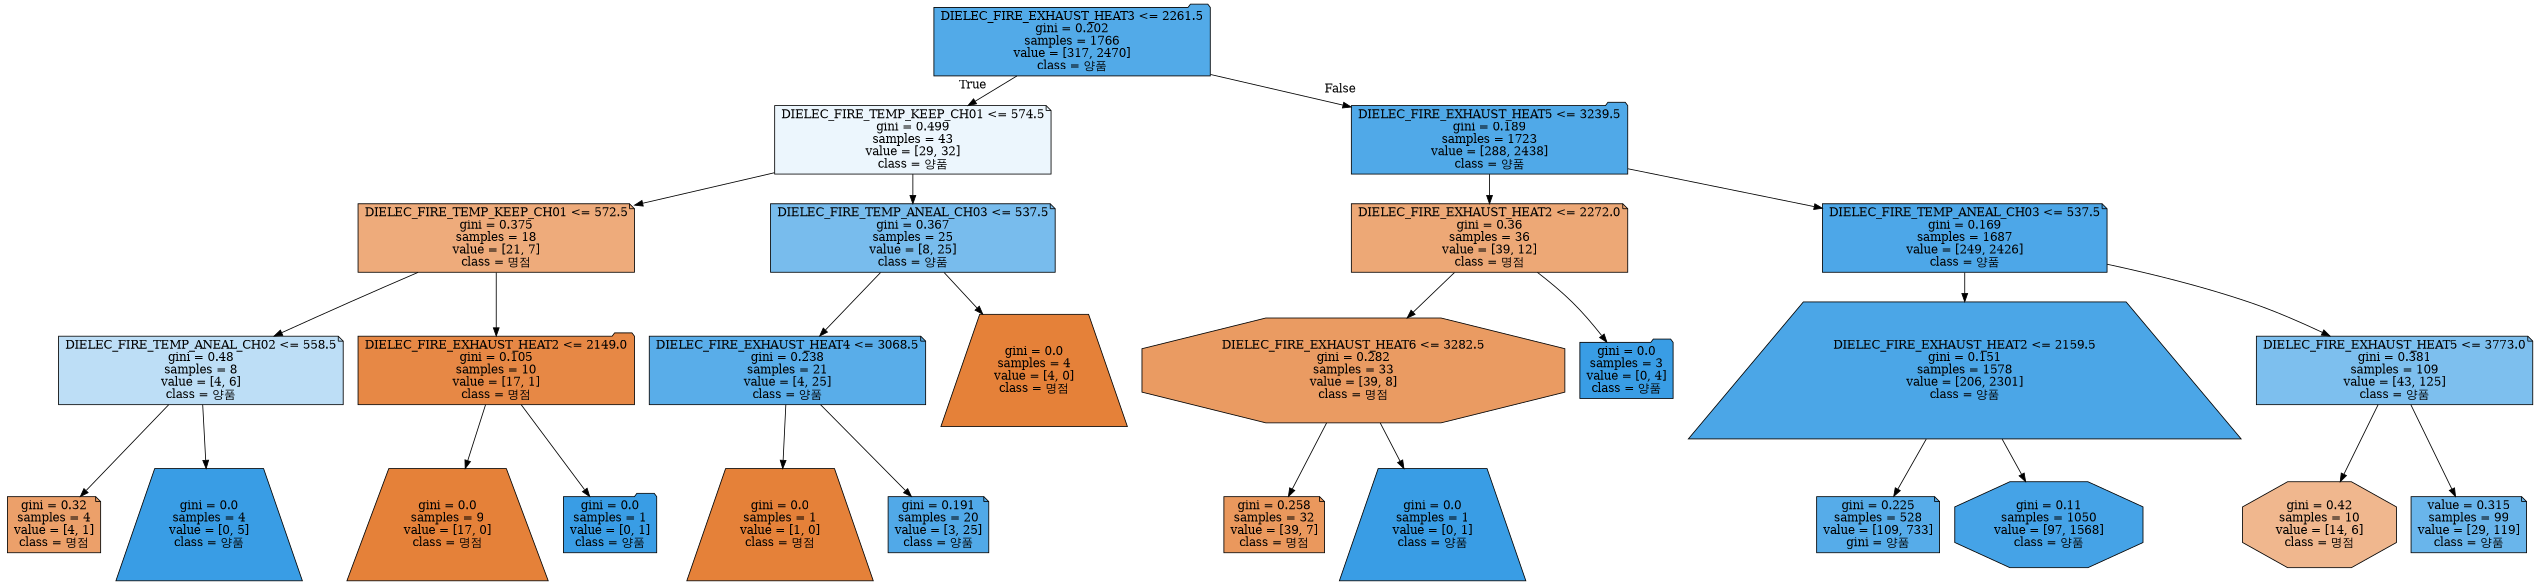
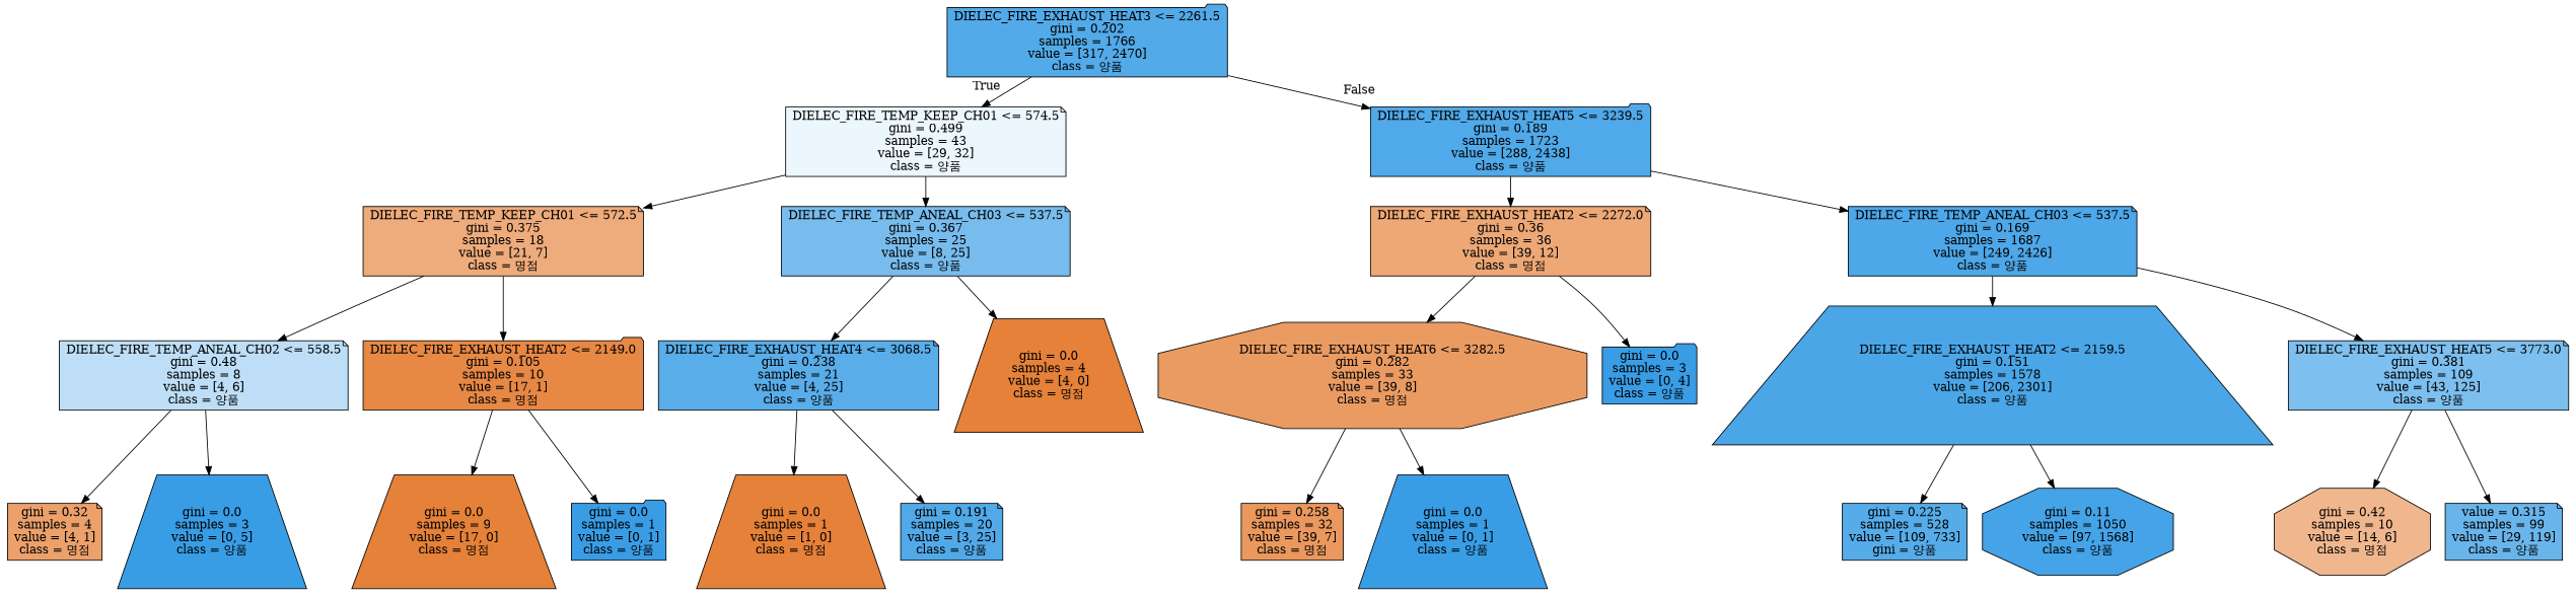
  digraph {
    node [color=black fillcolor="#399de5" shape=note style=filled]
    n1 [fillcolor="#52aae8" label="DIELEC_FIRE_EXHAUST_HEAT3 <= 2261.5\ngini = 0.202\nsamples = 1766\nvalue = [317, 2470]\nclass = 양품" shape=folder]
    n2 [fillcolor="#ecf6fd" label="DIELEC_FIRE_TEMP_KEEP_CH01 <= 574.5\ngini = 0.499\nsamples = 43\nvalue = [29, 32]\nclass = 양품"]
    n3 [fillcolor="#50a9e8" label="DIELEC_FIRE_EXHAUST_HEAT5 <= 3239.5\ngini = 0.189\nsamples = 1723\nvalue = [288, 2438]\nclass = 양품" shape=folder]
    n4 [fillcolor="#eeab7b" label="DIELEC_FIRE_TEMP_KEEP_CH01 <= 572.5\ngini = 0.375\nsamples = 18\nvalue = [21, 7]\nclass = 명점"]
    n5 [fillcolor="#78bced" label="DIELEC_FIRE_TEMP_ANEAL_CH03 <= 537.5\ngini = 0.367\nsamples = 25\nvalue = [8, 25]\nclass = 양품"]
    n6 [fillcolor="#eda876" label="DIELEC_FIRE_EXHAUST_HEAT2 <= 2272.0\ngini = 0.36\nsamples = 36\nvalue = [39, 12]\nclass = 명점"]
    n7 [fillcolor="#4da7e8" label="DIELEC_FIRE_TEMP_ANEAL_CH03 <= 537.5\ngini = 0.169\nsamples = 1687\nvalue = [249, 2426]\nclass = 양품"]
    n8 [fillcolor="#bddef6" label="DIELEC_FIRE_TEMP_ANEAL_CH02 <= 558.5\ngini = 0.48\nsamples = 8\nvalue = [4, 6]\nclass = 양품"]
    n9 [fillcolor="#e78845" label="DIELEC_FIRE_EXHAUST_HEAT2 <= 2149.0\ngini = 0.105\nsamples = 10\nvalue = [17, 1]\nclass = 명점" shape=folder]
    n10 [fillcolor="#59ade9" label="DIELEC_FIRE_EXHAUST_HEAT4 <= 3068.5\ngini = 0.238\nsamples = 21\nvalue = [4, 25]\nclass = 양품"]
    n11 [fillcolor="#e58139" label="gini = 0.0\nsamples = 4\nvalue = [4, 0]\nclass = 명점" shape=trapezium]
    n12 [fillcolor="#eca06a" label="gini = 0.32\nsamples = 4\nvalue = [4, 1]\nclass = 명점"]
-   n13 [label="gini = 0.0\nsamples = 4\nvalue = [0, 5]\nclass = 양품" shape=trapezium]
+   n13 [label="gini = 0.0\nsamples = 3\nvalue = [0, 5]\nclass = 양품" shape=trapezium]
    n14 [fillcolor="#e58139" label="gini = 0.0\nsamples = 9\nvalue = [17, 0]\nclass = 명점" shape=trapezium]
    n15 [label="gini = 0.0\nsamples = 1\nvalue = [0, 1]\nclass = 양품" shape=folder]
    n16 [fillcolor="#e58139" label="gini = 0.0\nsamples = 1\nvalue = [1, 0]\nclass = 명점" shape=trapezium]
    n17 [fillcolor="#51a9e8" label="gini = 0.191\nsamples = 20\nvalue = [3, 25]\nclass = 양품"]
    n18 [fillcolor="#ea9b62" label="DIELEC_FIRE_EXHAUST_HEAT6 <= 3282.5\ngini = 0.282\nsamples = 33\nvalue = [39, 8]\nclass = 명점" shape=octagon]
    n19 [label="gini = 0.0\nsamples = 3\nvalue = [0, 4]\nclass = 양품" shape=folder]
    n20 [fillcolor="#4ba6e7" label="DIELEC_FIRE_EXHAUST_HEAT2 <= 2159.5\ngini = 0.151\nsamples = 1578\nvalue = [206, 2301]\nclass = 양품" shape=trapezium]
    n21 [fillcolor="#7dbfee" label="DIELEC_FIRE_EXHAUST_HEAT5 <= 3773.0\ngini = 0.381\nsamples = 109\nvalue = [43, 125]\nclass = 양품"]
    n22 [fillcolor="#ea985d" label="gini = 0.258\nsamples = 32\nvalue = [39, 7]\nclass = 명점"]
    n23 [label="gini = 0.0\nsamples = 1\nvalue = [0, 1]\nclass = 양품" shape=trapezium]
    n24 [fillcolor="#56ace9" label="gini = 0.225\nsamples = 528\nvalue = [109, 733]\ngini = 양품"]
    n25 [fillcolor="#45a3e7" label="gini = 0.11\nsamples = 1050\nvalue = [97, 1568]\nclass = 양품" shape=octagon]
    n26 [fillcolor="#f0b78e" label="gini = 0.42\nsamples = 10\nvalue = [14, 6]\nclass = 명점" shape=octagon]
    n27 [fillcolor="#69b5eb" label="value = 0.315\nsamples = 99\nvalue = [29, 119]\nclass = 양품"]
    n1 -> n2 [headlabel=True labelangle=45 labeldistance=2.5]
    n1 -> n3 [headlabel=False labelangle=-45 labeldistance=2.5]
    n2 -> n4
    n2 -> n5
    n3 -> n6
    n3 -> n7
    n4 -> n8
    n4 -> n9
    n5 -> n10
    n5 -> n11
    n6 -> n18
    n6 -> n19
    n7 -> n20
    n7 -> n21
    n8 -> n12
    n8 -> n13
    n9 -> n14
    n9 -> n15
    n10 -> n16
    n10 -> n17
    n18 -> n22
    n18 -> n23
    n20 -> n24
    n20 -> n25
    n21 -> n26
    n21 -> n27
  }
